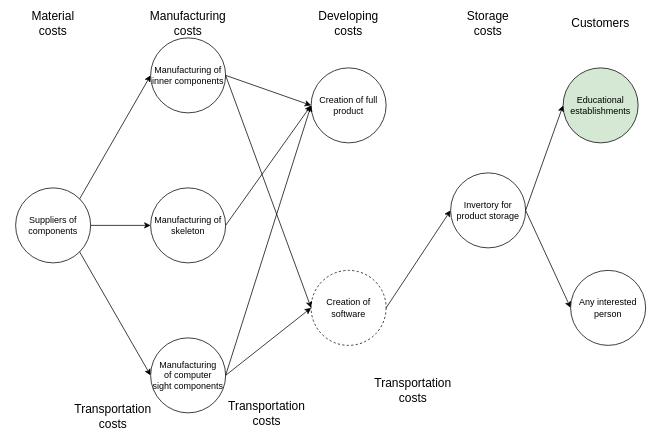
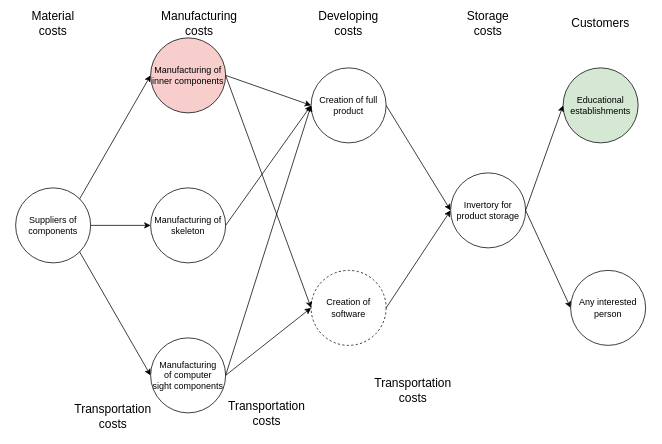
  <mxCell id="0" />
  <mxCell id="1" parent="0" />
  <mxCell id="2" value="Suppliers of components" style="ellipse;whiteSpace=wrap;html=1;aspect=fixed;" vertex="1" parent="1"><mxGeometry y="250" width="100" height="100" as="geometry" x="20" /></mxCell>
  <mxCell id="3" value="" style="endArrow=classic;html=1;rounded=0;exitX=1;exitY=0;exitDx=0;exitDy=0;entryX=0;entryY=0.5;entryDx=0;entryDy=0;" edge="1" parent="1" source="2" target="6"><mxGeometry width="50" height="50" relative="1" as="geometry"><mxPoint x="170" y="240" as="sourcePoint" /><mxPoint x="200" y="90" as="targetPoint" /></mxGeometry></mxCell>
  <mxCell id="4" value="" style="endArrow=classic;html=1;rounded=0;exitX=1;exitY=0.5;exitDx=0;exitDy=0;entryX=0;entryY=0.5;entryDx=0;entryDy=0;" edge="1" parent="1" source="2" target="7"><mxGeometry width="50" height="50" relative="1" as="geometry"><mxPoint x="160" y="330" as="sourcePoint" /><mxPoint x="200" y="290" as="targetPoint" /></mxGeometry></mxCell>
  <mxCell id="5" value="" style="endArrow=classic;html=1;rounded=0;exitX=1;exitY=1;exitDx=0;exitDy=0;entryX=0;entryY=0.5;entryDx=0;entryDy=0;" edge="1" parent="1" source="2" target="8"><mxGeometry width="50" height="50" relative="1" as="geometry"><mxPoint x="140" y="340" as="sourcePoint" /><mxPoint x="200" y="490" as="targetPoint" /></mxGeometry></mxCell>
- <mxCell id="6" value="Manufacturing of inner components" style="ellipse;whiteSpace=wrap;html=1;aspect=fixed;" vertex="1" parent="1"><mxGeometry x="200" y="50" width="100" height="100" as="geometry" /></mxCell>
+ <mxCell id="6" value="Manufacturing of inner components" style="ellipse;whiteSpace=wrap;html=1;aspect=fixed;fillColor=#f8cecc;" vertex="1" parent="1"><mxGeometry x="200" y="50" width="100" height="100" as="geometry" /></mxCell>
  <mxCell id="7" value="Manufacturing of skeleton" style="ellipse;whiteSpace=wrap;html=1;aspect=fixed;" vertex="1" parent="1"><mxGeometry x="200" y="250" width="100" height="100" as="geometry" /></mxCell>
  <mxCell id="8" value="Manufacturing&lt;br&gt;of computer &lt;br&gt;sight components" style="ellipse;whiteSpace=wrap;html=1;aspect=fixed;" vertex="1" parent="1"><mxGeometry x="200" y="450" width="100" height="100" as="geometry" /></mxCell>
  <mxCell id="9" value="&lt;font style=&quot;font-size: 16px;&quot;&gt;Material costs&lt;/font&gt;" style="text;html=1;strokeColor=none;fillColor=none;align=center;verticalAlign=middle;whiteSpace=wrap;rounded=0;" vertex="1" parent="1"><mxGeometry x="30" y="20" width="80" height="20" as="geometry" /></mxCell>
  <mxCell id="10" value="&lt;font style=&quot;font-size: 16px;&quot;&gt;Transportation costs&lt;/font&gt;" style="text;html=1;strokeColor=none;fillColor=none;align=center;verticalAlign=middle;whiteSpace=wrap;rounded=0;" vertex="1" parent="1"><mxGeometry x="100" y="540" width="100" height="30" as="geometry" /></mxCell>
  <mxCell id="11" value="Creation of full product" style="ellipse;whiteSpace=wrap;html=1;aspect=fixed;" vertex="1" parent="1"><mxGeometry x="414" y="90" width="100" height="100" as="geometry" /></mxCell>
  <mxCell id="12" value="Creation of software" style="ellipse;whiteSpace=wrap;html=1;aspect=fixed;dashed=1;" vertex="1" parent="1"><mxGeometry x="414" y="360" width="100" height="100" as="geometry" /></mxCell>
  <mxCell id="13" value="" style="endArrow=classic;html=1;rounded=0;exitX=1;exitY=0.5;exitDx=0;exitDy=0;entryX=0;entryY=0.5;entryDx=0;entryDy=0;" edge="1" parent="1" source="6" target="11"><mxGeometry width="50" height="50" relative="1" as="geometry"><mxPoint x="350" y="100" as="sourcePoint" /><mxPoint x="350" y="50" as="targetPoint" /></mxGeometry></mxCell>
  <mxCell id="14" value="" style="endArrow=classic;html=1;rounded=0;exitX=1;exitY=0.5;exitDx=0;exitDy=0;entryX=0;entryY=0.5;entryDx=0;entryDy=0;" edge="1" parent="1" source="7" target="11"><mxGeometry width="50" height="50" relative="1" as="geometry"><mxPoint x="380" y="320" as="sourcePoint" /><mxPoint x="430" y="270" as="targetPoint" /></mxGeometry></mxCell>
  <mxCell id="15" value="" style="endArrow=classic;html=1;rounded=0;exitX=1;exitY=0.5;exitDx=0;exitDy=0;entryX=0;entryY=0.5;entryDx=0;entryDy=0;" edge="1" parent="1" source="8" target="11"><mxGeometry width="50" height="50" relative="1" as="geometry"><mxPoint x="340" y="360" as="sourcePoint" /><mxPoint x="390" y="310" as="targetPoint" /></mxGeometry></mxCell>
  <mxCell id="16" value="" style="endArrow=classic;html=1;rounded=0;exitX=1;exitY=0.5;exitDx=0;exitDy=0;entryX=0;entryY=0.5;entryDx=0;entryDy=0;" edge="1" parent="1" source="6" target="12"><mxGeometry width="50" height="50" relative="1" as="geometry"><mxPoint x="360" y="110" as="sourcePoint" /><mxPoint x="410" y="60" as="targetPoint" /></mxGeometry></mxCell>
  <mxCell id="17" value="" style="endArrow=classic;html=1;rounded=0;exitX=1;exitY=0.5;exitDx=0;exitDy=0;entryX=0;entryY=0.5;entryDx=0;entryDy=0;" edge="1" parent="1" source="8" target="12"><mxGeometry width="50" height="50" relative="1" as="geometry"><mxPoint x="400" y="330" as="sourcePoint" /><mxPoint x="450" y="280" as="targetPoint" /></mxGeometry></mxCell>
  <mxCell id="18" value="&lt;font style=&quot;font-size: 16px;&quot;&gt;Transportation costs&lt;/font&gt;" style="text;html=1;strokeColor=none;fillColor=none;align=center;verticalAlign=middle;whiteSpace=wrap;rounded=0;" vertex="1" parent="1"><mxGeometry x="300" y="530" width="110" height="40" as="geometry" /></mxCell>
+ <mxCell id="19" value="" style="endArrow=classic;html=1;rounded=0;exitX=1;exitY=0.5;exitDx=0;exitDy=0;entryX=0;entryY=0.5;entryDx=0;entryDy=0;" edge="1" parent="1" source="11" target="21"><mxGeometry width="50" height="50" relative="1" as="geometry"><mxPoint x="530" y="150" as="sourcePoint" /><mxPoint x="550" y="260" as="targetPoint" /></mxGeometry></mxCell>
  <mxCell id="20" value="" style="endArrow=classic;html=1;rounded=0;exitX=1;exitY=0.5;exitDx=0;exitDy=0;entryX=0;entryY=0.5;entryDx=0;entryDy=0;" edge="1" parent="1" source="12" target="21"><mxGeometry width="50" height="50" relative="1" as="geometry"><mxPoint x="510" y="150" as="sourcePoint" /><mxPoint x="560" y="290" as="targetPoint" /></mxGeometry></mxCell>
  <mxCell id="21" value="Invertory for&lt;br&gt;product storage" style="ellipse;whiteSpace=wrap;html=1;aspect=fixed;" vertex="1" parent="1"><mxGeometry x="600" y="230" width="100" height="100" as="geometry" /></mxCell>
  <mxCell id="22" value="&lt;font style=&quot;font-size: 16px;&quot;&gt;Transportation costs&lt;/font&gt;" style="text;html=1;strokeColor=none;fillColor=none;align=center;verticalAlign=middle;whiteSpace=wrap;rounded=0;" vertex="1" parent="1"><mxGeometry x="500" y="500" width="100" height="40" as="geometry" /></mxCell>
- <mxCell id="23" value="&lt;font style=&quot;font-size: 16px;&quot;&gt;Manufacturing&lt;br&gt;costs&lt;br&gt;&lt;/font&gt;" style="text;html=1;strokeColor=none;fillColor=none;align=center;verticalAlign=middle;whiteSpace=wrap;rounded=0;" vertex="1" parent="1"><mxGeometry x="210" y="20" width="80" height="20" as="geometry" /></mxCell>
+ <mxCell id="23" value="&lt;font style=&quot;font-size: 16px;&quot;&gt;Manufacturing&lt;br&gt;costs&lt;br&gt;&lt;/font&gt;" style="text;html=1;strokeColor=none;fillColor=none;align=center;verticalAlign=middle;whiteSpace=wrap;rounded=0;" vertex="1" parent="1"><mxGeometry x="225" y="20" width="80" height="20" as="geometry" /></mxCell>
  <mxCell id="24" value="&lt;font style=&quot;font-size: 16px;&quot;&gt;Developing&lt;br&gt;costs&lt;br&gt;&lt;/font&gt;" style="text;html=1;strokeColor=none;fillColor=none;align=center;verticalAlign=middle;whiteSpace=wrap;rounded=0;" vertex="1" parent="1"><mxGeometry x="424" y="20" width="80" height="20" as="geometry" /></mxCell>
  <mxCell id="25" value="&lt;font style=&quot;font-size: 16px;&quot;&gt;Storage costs&lt;br&gt;&lt;/font&gt;" style="text;html=1;strokeColor=none;fillColor=none;align=center;verticalAlign=middle;whiteSpace=wrap;rounded=0;" vertex="1" parent="1"><mxGeometry x="610" y="20" width="80" height="20" as="geometry" /></mxCell>
  <mxCell id="26" value="" style="endArrow=classic;html=1;rounded=0;exitX=1;exitY=0.5;exitDx=0;exitDy=0;entryX=0;entryY=0.5;entryDx=0;entryDy=0;" edge="1" parent="1" source="21" target="28"><mxGeometry width="50" height="50" relative="1" as="geometry"><mxPoint x="740" y="240" as="sourcePoint" /><mxPoint x="760" y="90" as="targetPoint" /></mxGeometry></mxCell>
  <mxCell id="27" value="" style="endArrow=classic;html=1;rounded=0;exitX=1;exitY=0.5;exitDx=0;exitDy=0;entryX=0;entryY=0.5;entryDx=0;entryDy=0;" edge="1" parent="1" source="21" target="29"><mxGeometry width="50" height="50" relative="1" as="geometry"><mxPoint x="750" y="300" as="sourcePoint" /><mxPoint x="760" y="460" as="targetPoint" /></mxGeometry></mxCell>
  <mxCell id="28" value="Educational&lt;br&gt;establishments" style="ellipse;whiteSpace=wrap;html=1;aspect=fixed;fillColor=#d5e8d4;" vertex="1" parent="1"><mxGeometry x="750" y="90" width="100" height="100" as="geometry" /></mxCell>
  <mxCell id="29" value="Any interested&lt;br&gt;person" style="ellipse;whiteSpace=wrap;html=1;aspect=fixed;" vertex="1" parent="1"><mxGeometry x="760" y="360" width="100" height="100" as="geometry" /></mxCell>
  <mxCell id="30" value="&lt;font style=&quot;font-size: 16px;&quot;&gt;Customers&lt;br&gt;&lt;/font&gt;" style="text;html=1;strokeColor=none;fillColor=none;align=center;verticalAlign=middle;whiteSpace=wrap;rounded=0;" vertex="1" parent="1"><mxGeometry x="760" y="20" width="80" height="20" as="geometry" /></mxCell>
